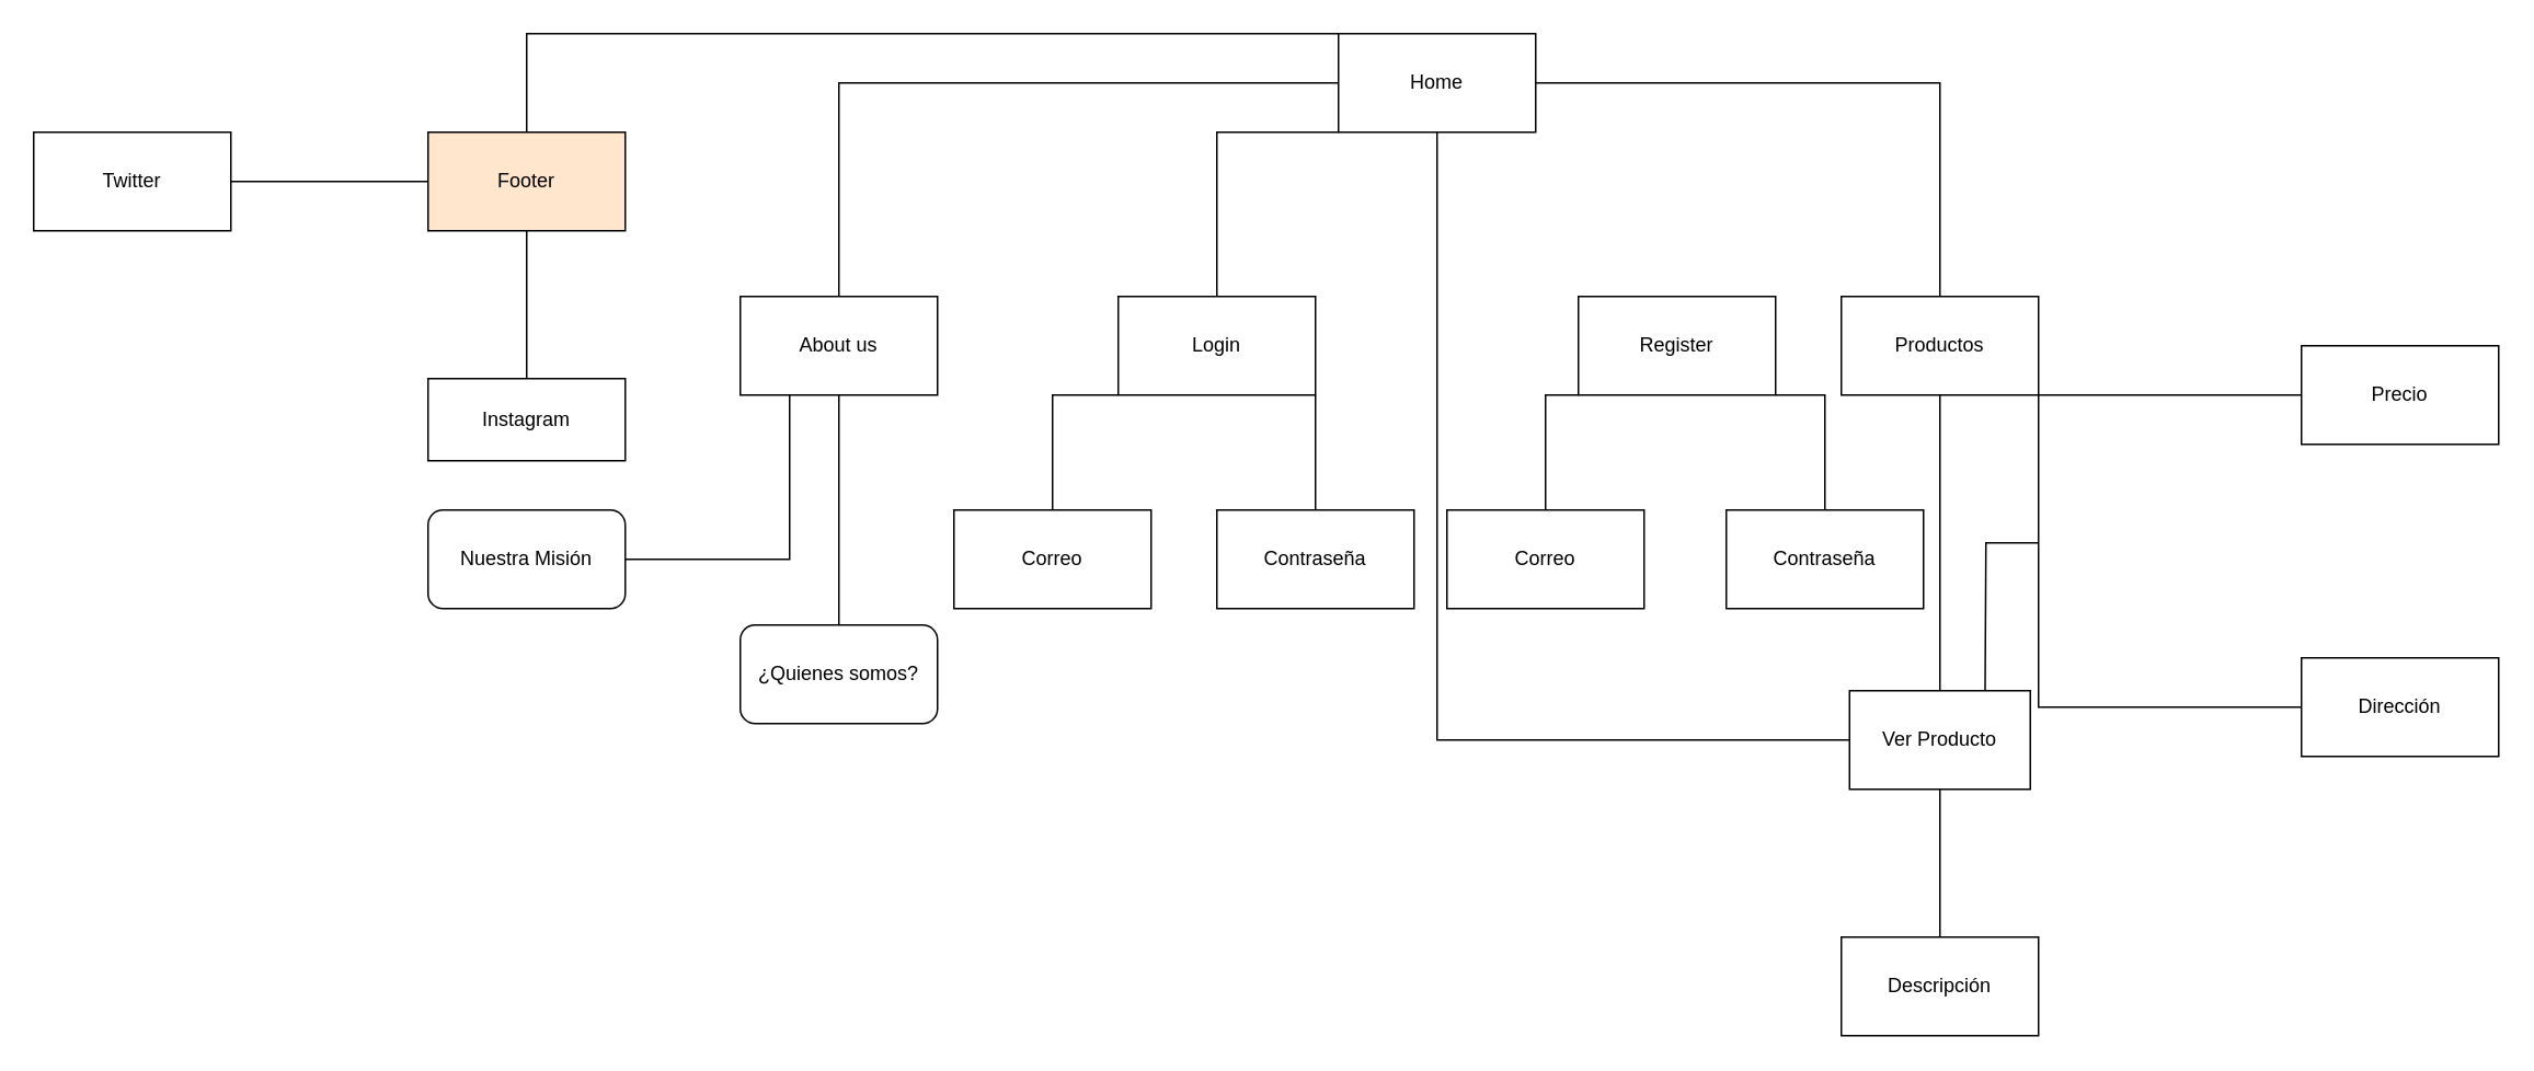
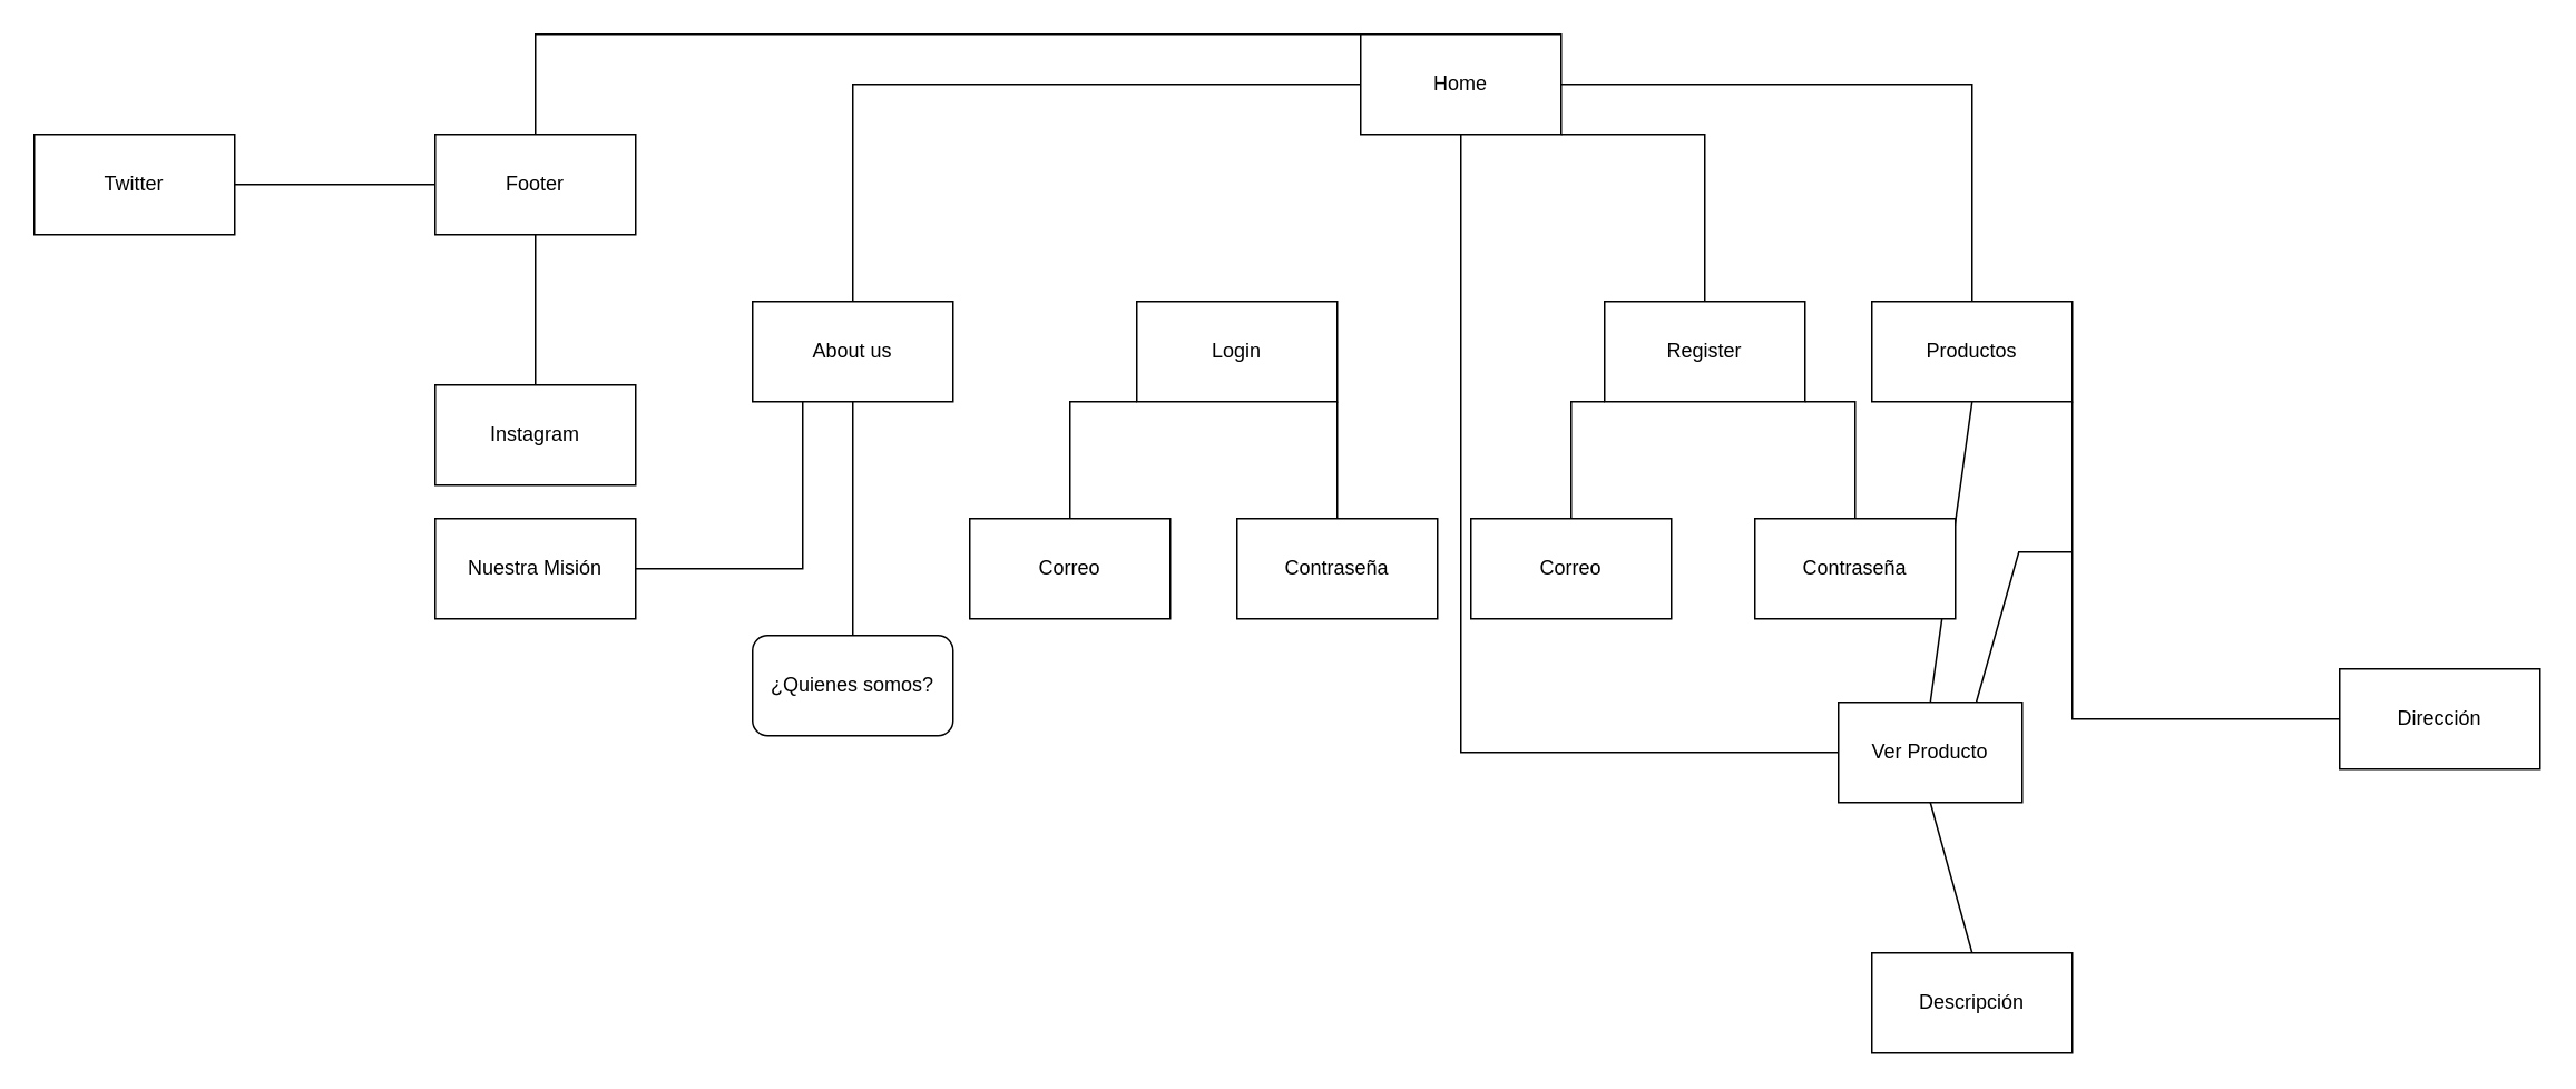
  <mxCell id="0" />
  <mxCell id="1" parent="0" />
  <mxCell id="2" value="Home" style="rounded=0;whiteSpace=wrap;html=1;" vertex="1" parent="1"><mxGeometry x="814" y="20" width="120" height="60" as="geometry" /></mxCell>
  <mxCell id="3" value="About us" style="rounded=0;whiteSpace=wrap;html=1;" vertex="1" parent="1"><mxGeometry x="450" y="180" width="120" height="60" as="geometry" /></mxCell>
  <mxCell id="4" value="Login" style="rounded=0;whiteSpace=wrap;html=1;" vertex="1" parent="1"><mxGeometry x="680" y="180" width="120" height="60" as="geometry" /></mxCell>
  <mxCell id="5" value="Productos" style="rounded=0;whiteSpace=wrap;html=1;" vertex="1" parent="1"><mxGeometry x="1120" y="180" width="120" height="60" as="geometry" /></mxCell>
  <mxCell id="6" value="Register" style="rounded=0;whiteSpace=wrap;html=1;" vertex="1" parent="1"><mxGeometry x="960" y="180" width="120" height="60" as="geometry" /></mxCell>
- <mxCell id="7" value="" style="endArrow=none;html=1;rounded=0;entryX=0;entryY=1;entryDx=0;entryDy=0;exitX=0.5;exitY=0;exitDx=0;exitDy=0;" edge="1" parent="1" source="4" target="2"><mxGeometry width="50" height="50" relative="1" as="geometry"><mxPoint x="840" y="160" as="sourcePoint" /><mxPoint x="890" y="110" as="targetPoint" /><Array as="points"><mxPoint x="740" y="80" /></Array></mxGeometry></mxCell>
  <mxCell id="8" value="" style="endArrow=none;html=1;rounded=0;entryX=1;entryY=0.5;entryDx=0;entryDy=0;exitX=0.5;exitY=0;exitDx=0;exitDy=0;" edge="1" parent="1" source="5" target="2"><mxGeometry width="50" height="50" relative="1" as="geometry"><mxPoint x="980" y="120" as="sourcePoint" /><mxPoint x="1030" y="70" as="targetPoint" /><Array as="points"><mxPoint x="1180" y="50" /></Array></mxGeometry></mxCell>
  <mxCell id="9" value="" style="endArrow=none;html=1;rounded=0;entryX=0;entryY=0.5;entryDx=0;entryDy=0;exitX=0.5;exitY=0;exitDx=0;exitDy=0;" edge="1" parent="1" source="3" target="2"><mxGeometry width="50" height="50" relative="1" as="geometry"><mxPoint x="670" y="110" as="sourcePoint" /><mxPoint x="720" y="60" as="targetPoint" /><Array as="points"><mxPoint x="510" y="50" /></Array></mxGeometry></mxCell>
- <mxCell id="11" value="Ver Producto" style="rounded=0;whiteSpace=wrap;html=1;" vertex="1" parent="1"><mxGeometry x="1125" y="420" width="110" height="60" as="geometry" /></mxCell>
+ <mxCell id="10" value="" style="endArrow=none;html=1;rounded=0;entryX=1;entryY=1;entryDx=0;entryDy=0;exitX=0.5;exitY=0;exitDx=0;exitDy=0;" edge="1" parent="1" source="6" target="2"><mxGeometry width="50" height="50" relative="1" as="geometry"><mxPoint x="950" y="170" as="sourcePoint" /><mxPoint x="1000" y="120" as="targetPoint" /><Array as="points"><mxPoint x="1020" y="80" /></Array></mxGeometry></mxCell>
+ <mxCell id="11" value="Ver Producto" style="rounded=0;whiteSpace=wrap;html=1;" vertex="1" parent="1"><mxGeometry x="1100" y="420" width="110" height="60" as="geometry" /></mxCell>
  <mxCell id="12" value="" style="endArrow=none;html=1;rounded=0;entryX=0.5;entryY=1;entryDx=0;entryDy=0;exitX=0.5;exitY=0;exitDx=0;exitDy=0;" edge="1" parent="1" source="11" target="5"><mxGeometry width="50" height="50" relative="1" as="geometry"><mxPoint x="1100" y="320" as="sourcePoint" /><mxPoint x="1150" y="270" as="targetPoint" /></mxGeometry></mxCell>
  <mxCell id="13" value="" style="endArrow=none;html=1;rounded=0;exitX=0;exitY=0;exitDx=0;exitDy=0;" edge="1" parent="1" source="2"><mxGeometry width="50" height="50" relative="1" as="geometry"><mxPoint x="1010" y="30" as="sourcePoint" /><mxPoint x="320" y="80" as="targetPoint" /><Array as="points"><mxPoint x="320" y="20" /></Array></mxGeometry></mxCell>
- <mxCell id="14" value="Footer" style="rounded=0;whiteSpace=wrap;html=1;fillColor=#ffe6cc;" vertex="1" parent="1"><mxGeometry x="260" y="80" width="120" height="60" as="geometry" /></mxCell>
- <mxCell id="15" value="Instagram" style="rounded=0;whiteSpace=wrap;html=1;" vertex="1" parent="1"><mxGeometry x="260" y="230" width="120" height="50" as="geometry" /></mxCell>
+ <mxCell id="14" value="Footer" style="rounded=0;whiteSpace=wrap;html=1;" vertex="1" parent="1"><mxGeometry x="260" y="80" width="120" height="60" as="geometry" /></mxCell>
+ <mxCell id="15" value="Instagram" style="rounded=0;whiteSpace=wrap;html=1;" vertex="1" parent="1"><mxGeometry x="260" y="230" width="120" height="60" as="geometry" /></mxCell>
  <mxCell id="16" value="Twitter" style="rounded=0;whiteSpace=wrap;html=1;" vertex="1" parent="1"><mxGeometry x="20" y="80" width="120" height="60" as="geometry" /></mxCell>
  <mxCell id="17" value="" style="endArrow=none;html=1;rounded=0;entryX=0;entryY=0.5;entryDx=0;entryDy=0;exitX=1;exitY=0.5;exitDx=0;exitDy=0;" edge="1" parent="1" source="16" target="14"><mxGeometry width="50" height="50" relative="1" as="geometry"><mxPoint x="170" y="210" as="sourcePoint" /><mxPoint x="220" y="160" as="targetPoint" /></mxGeometry></mxCell>
  <mxCell id="18" value="" style="endArrow=none;html=1;rounded=0;entryX=0.5;entryY=1;entryDx=0;entryDy=0;exitX=0.5;exitY=0;exitDx=0;exitDy=0;" edge="1" parent="1" source="15" target="14"><mxGeometry width="50" height="50" relative="1" as="geometry"><mxPoint x="270" y="190" as="sourcePoint" /><mxPoint x="320" y="150" as="targetPoint" /></mxGeometry></mxCell>
  <mxCell id="19" value="" style="endArrow=none;html=1;rounded=0;entryX=0.5;entryY=1;entryDx=0;entryDy=0;exitX=0;exitY=0.5;exitDx=0;exitDy=0;" edge="1" parent="1" source="11" target="2"><mxGeometry width="50" height="50" relative="1" as="geometry"><mxPoint x="840" y="230" as="sourcePoint" /><mxPoint x="890" y="180" as="targetPoint" /><Array as="points"><mxPoint x="874" y="450" /></Array></mxGeometry></mxCell>
  <mxCell id="20" value="Correo" style="rounded=0;whiteSpace=wrap;html=1;" vertex="1" parent="1"><mxGeometry x="580" y="310" width="120" height="60" as="geometry" /></mxCell>
  <mxCell id="21" value="Contraseña" style="rounded=0;whiteSpace=wrap;html=1;" vertex="1" parent="1"><mxGeometry x="740" y="310" width="120" height="60" as="geometry" /></mxCell>
  <mxCell id="22" value="" style="endArrow=none;html=1;rounded=0;exitX=0.5;exitY=0;exitDx=0;exitDy=0;entryX=1;entryY=1;entryDx=0;entryDy=0;" edge="1" parent="1" source="21" target="4"><mxGeometry width="50" height="50" relative="1" as="geometry"><mxPoint x="680" y="320" as="sourcePoint" /><mxPoint x="810" y="270" as="targetPoint" /></mxGeometry></mxCell>
  <mxCell id="23" value="" style="endArrow=none;html=1;rounded=0;entryX=0;entryY=1;entryDx=0;entryDy=0;exitX=0.5;exitY=0;exitDx=0;exitDy=0;" edge="1" parent="1" source="20" target="4"><mxGeometry width="50" height="50" relative="1" as="geometry"><mxPoint x="630" y="310" as="sourcePoint" /><mxPoint x="680" y="260" as="targetPoint" /><Array as="points"><mxPoint x="640" y="240" /></Array></mxGeometry></mxCell>
  <mxCell id="24" value="Correo" style="rounded=0;whiteSpace=wrap;html=1;" vertex="1" parent="1"><mxGeometry x="880" y="310" width="120" height="60" as="geometry" /></mxCell>
  <mxCell id="25" value="Contraseña" style="rounded=0;whiteSpace=wrap;html=1;" vertex="1" parent="1"><mxGeometry x="1050" y="310" width="120" height="60" as="geometry" /></mxCell>
  <mxCell id="26" value="" style="endArrow=none;html=1;rounded=0;entryX=1;entryY=1;entryDx=0;entryDy=0;exitX=0.5;exitY=0;exitDx=0;exitDy=0;" edge="1" parent="1" source="25" target="6"><mxGeometry width="50" height="50" relative="1" as="geometry"><mxPoint x="1020" y="300" as="sourcePoint" /><mxPoint x="1070" y="250" as="targetPoint" /><Array as="points"><mxPoint x="1110" y="240" /></Array></mxGeometry></mxCell>
  <mxCell id="27" value="" style="endArrow=none;html=1;rounded=0;entryX=0;entryY=1;entryDx=0;entryDy=0;exitX=0.5;exitY=0;exitDx=0;exitDy=0;" edge="1" parent="1" source="24" target="6"><mxGeometry width="50" height="50" relative="1" as="geometry"><mxPoint x="930" y="320" as="sourcePoint" /><mxPoint x="980" y="270" as="targetPoint" /><Array as="points"><mxPoint x="940" y="240" /></Array></mxGeometry></mxCell>
- <mxCell id="28" value="Nuestra Misión" style="whiteSpace=wrap;html=1;rounded=1;" vertex="1" parent="1"><mxGeometry x="260" y="310" width="120" height="60" as="geometry" /></mxCell>
+ <mxCell id="28" value="Nuestra Misión" style="rounded=0;whiteSpace=wrap;html=1;" vertex="1" parent="1"><mxGeometry x="260" y="310" width="120" height="60" as="geometry" /></mxCell>
  <mxCell id="29" value="¿Quienes somos?" style="whiteSpace=wrap;html=1;rounded=1;" vertex="1" parent="1"><mxGeometry x="450" y="380" width="120" height="60" as="geometry" /></mxCell>
  <mxCell id="30" value="" style="endArrow=none;html=1;rounded=0;entryX=0.5;entryY=1;entryDx=0;entryDy=0;exitX=0.5;exitY=0;exitDx=0;exitDy=0;" edge="1" parent="1" source="29" target="3"><mxGeometry width="50" height="50" relative="1" as="geometry"><mxPoint y="340" as="sourcePoint" x="460" /><mxPoint x="510" y="290" as="targetPoint" /></mxGeometry></mxCell>
  <mxCell id="31" value="" style="endArrow=none;html=1;rounded=0;exitX=1;exitY=0.5;exitDx=0;exitDy=0;entryX=0.25;entryY=1;entryDx=0;entryDy=0;" edge="1" parent="1" source="28" target="3"><mxGeometry width="50" height="50" relative="1" as="geometry"><mxPoint x="420" y="340" as="sourcePoint" /><mxPoint x="470" y="270" as="targetPoint" /><Array as="points"><mxPoint x="480" y="340" /></Array></mxGeometry></mxCell>
- <mxCell id="32" value="Precio" style="rounded=0;whiteSpace=wrap;html=1;" vertex="1" parent="1"><mxGeometry x="1400" y="210" width="120" height="60" as="geometry" /></mxCell>
  <mxCell id="33" value="Dirección" style="rounded=0;whiteSpace=wrap;html=1;" vertex="1" parent="1"><mxGeometry x="1400" y="400" width="120" height="60" as="geometry" /></mxCell>
- <mxCell id="34" value="" style="endArrow=none;html=1;rounded=0;entryX=1;entryY=1;entryDx=0;entryDy=0;exitX=0;exitY=0.5;exitDx=0;exitDy=0;" edge="1" parent="1" source="32" target="5"><mxGeometry width="50" height="50" relative="1" as="geometry"><mxPoint x="1280" y="320" as="sourcePoint" /><mxPoint x="1330" y="270" as="targetPoint" /></mxGeometry></mxCell>
  <mxCell id="35" value="" style="endArrow=none;html=1;rounded=0;entryX=0;entryY=0.5;entryDx=0;entryDy=0;exitX=1;exitY=1;exitDx=0;exitDy=0;" edge="1" parent="1" source="5" target="33"><mxGeometry width="50" height="50" relative="1" as="geometry"><mxPoint x="1250" y="280" as="sourcePoint" /><mxPoint x="1350" y="370" as="targetPoint" /><Array as="points"><mxPoint x="1240" y="430" /></Array></mxGeometry></mxCell>
  <mxCell id="36" value="" style="endArrow=none;html=1;rounded=0;exitX=0.75;exitY=0;exitDx=0;exitDy=0;" edge="1" parent="1" source="11"><mxGeometry width="50" height="50" relative="1" as="geometry"><mxPoint x="1270" y="520" as="sourcePoint" /><mxPoint x="1240" y="330" as="targetPoint" /><Array as="points"><mxPoint x="1208" y="330" /></Array></mxGeometry></mxCell>
  <mxCell id="37" value="Descripción" style="rounded=0;whiteSpace=wrap;html=1;" vertex="1" parent="1"><mxGeometry x="1120" y="570" width="120" height="60" as="geometry" /></mxCell>
  <mxCell id="38" value="" style="endArrow=none;html=1;rounded=0;entryX=0.5;entryY=1;entryDx=0;entryDy=0;exitX=0.5;exitY=0;exitDx=0;exitDy=0;" edge="1" parent="1" source="37" target="11"><mxGeometry width="50" height="50" relative="1" as="geometry"><mxPoint x="1080" y="560" as="sourcePoint" /><mxPoint x="1130" y="510" as="targetPoint" /></mxGeometry></mxCell>
